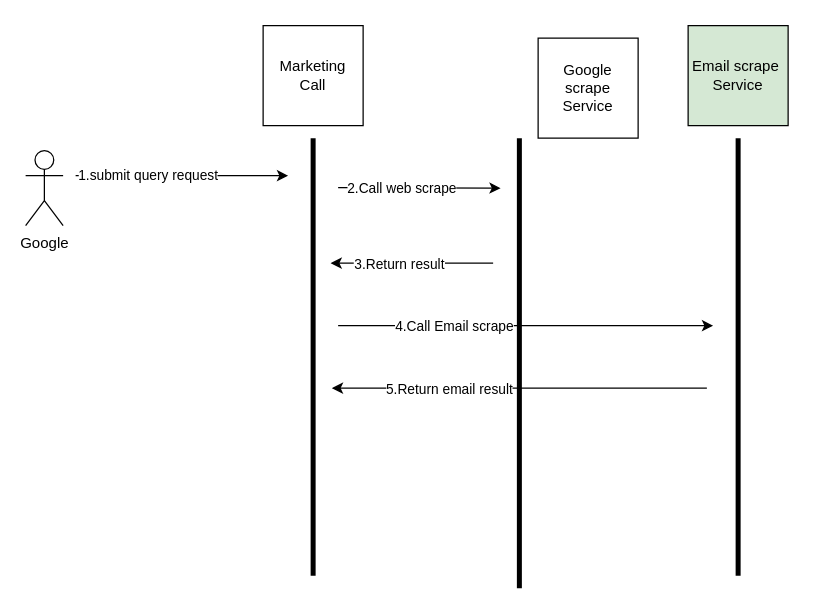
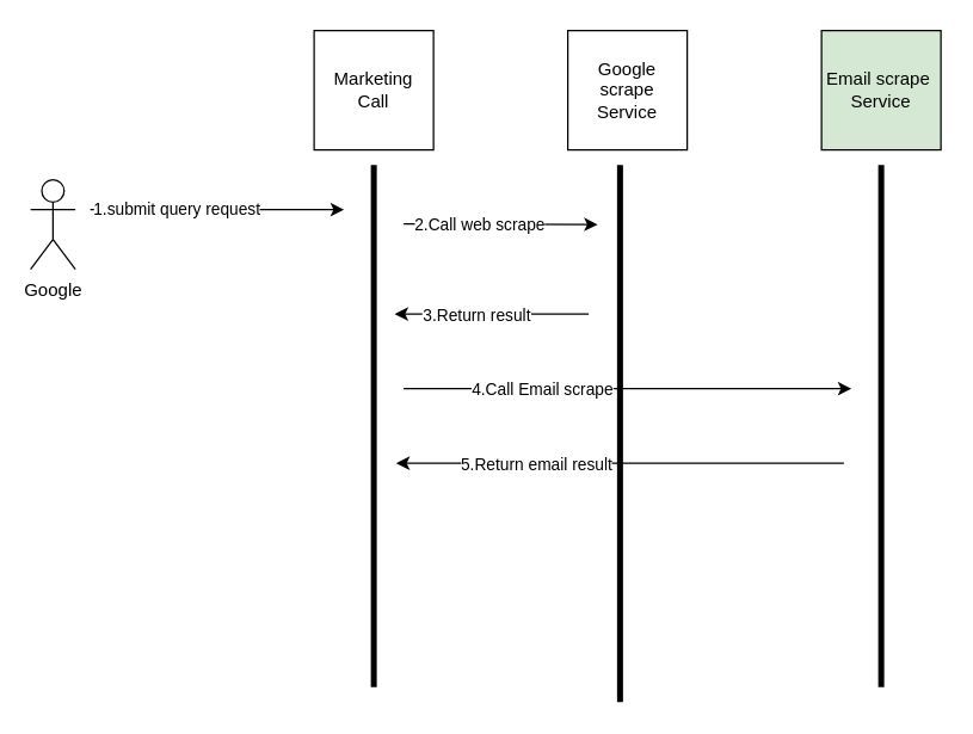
  <mxCell id="0" />
  <mxCell id="1" parent="0" />
  <mxCell id="2" value="Google" style="shape=umlActor;verticalLabelPosition=bottom;verticalAlign=top;html=1;outlineConnect=0;" vertex="1" parent="1"><mxGeometry x="20" y="120" width="30" height="60" as="geometry" /></mxCell>
  <mxCell id="3" value="Marketing&lt;br&gt;Call" style="whiteSpace=wrap;html=1;aspect=fixed;" vertex="1" parent="1"><mxGeometry x="210" y="20" width="80" height="80" as="geometry" /></mxCell>
  <mxCell id="4" value="" style="endArrow=classic;html=1;" edge="1" parent="1"><mxGeometry width="50" height="50" relative="1" as="geometry"><mxPoint x="60" y="140" as="sourcePoint" /><mxPoint x="230" y="140" as="targetPoint" /><Array as="points"><mxPoint x="140" y="140" /></Array></mxGeometry></mxCell>
  <mxCell id="5" value="1.submit query request" style="edgeLabel;html=1;align=center;verticalAlign=middle;resizable=0;points=[];" vertex="1" connectable="0" parent="4"><mxGeometry x="-0.333" y="1" relative="1" as="geometry"><mxPoint as="offset" /></mxGeometry></mxCell>
  <mxCell id="6" value="" style="line;strokeWidth=4;direction=south;html=1;perimeter=backbonePerimeter;points=[];outlineConnect=0;" vertex="1" parent="1"><mxGeometry x="245" y="110" width="10" height="350" as="geometry" /></mxCell>
- <mxCell id="7" value="Google scrape&lt;br&gt;Service" style="whiteSpace=wrap;html=1;aspect=fixed;" vertex="1" parent="1"><mxGeometry x="430" y="30" width="80" height="80" as="geometry" /></mxCell>
+ <mxCell id="7" value="Google scrape&lt;br&gt;Service" style="whiteSpace=wrap;html=1;aspect=fixed;" vertex="1" parent="1"><mxGeometry x="380" y="20" width="80" height="80" as="geometry" /></mxCell>
  <mxCell id="8" value="" style="endArrow=classic;html=1;" edge="1" parent="1"><mxGeometry width="50" height="50" relative="1" as="geometry"><mxPoint x="270" y="149.5" as="sourcePoint" /><mxPoint x="400" y="150" as="targetPoint" /></mxGeometry></mxCell>
  <mxCell id="9" value="2.Call web scrape" style="edgeLabel;html=1;align=center;verticalAlign=middle;resizable=0;points=[];" vertex="1" connectable="0" parent="8"><mxGeometry x="-0.215" relative="1" as="geometry"><mxPoint as="offset" /></mxGeometry></mxCell>
  <mxCell id="10" value="" style="line;strokeWidth=4;direction=south;html=1;perimeter=backbonePerimeter;points=[];outlineConnect=0;" vertex="1" parent="1"><mxGeometry x="410" y="110" width="10" height="360" as="geometry" /></mxCell>
  <mxCell id="11" value="" style="endArrow=classic;html=1;" edge="1" parent="1"><mxGeometry width="50" height="50" relative="1" as="geometry"><mxPoint x="394" y="210" as="sourcePoint" /><mxPoint x="264" y="210" as="targetPoint" /></mxGeometry></mxCell>
  <mxCell id="12" value="3.Return result" style="edgeLabel;html=1;align=center;verticalAlign=middle;resizable=0;points=[];" vertex="1" connectable="0" parent="11"><mxGeometry x="0.169" y="2" relative="1" as="geometry"><mxPoint y="-2" as="offset" /></mxGeometry></mxCell>
  <mxCell id="13" value="Email scrape&amp;nbsp;&lt;br&gt;Service" style="whiteSpace=wrap;html=1;aspect=fixed;fillColor=#d5e8d4;" vertex="1" parent="1"><mxGeometry x="550" y="20" width="80" height="80" as="geometry" /></mxCell>
  <mxCell id="14" value="" style="line;strokeWidth=4;direction=south;html=1;perimeter=backbonePerimeter;points=[];outlineConnect=0;" vertex="1" parent="1"><mxGeometry x="585" y="110" width="10" height="350" as="geometry" /></mxCell>
  <mxCell id="15" value="" style="endArrow=classic;html=1;" edge="1" parent="1"><mxGeometry width="50" height="50" relative="1" as="geometry"><mxPoint x="270" y="260" as="sourcePoint" /><mxPoint x="570" y="260" as="targetPoint" /></mxGeometry></mxCell>
  <mxCell id="16" value="4.Call Email scrape" style="edgeLabel;html=1;align=center;verticalAlign=middle;resizable=0;points=[];" vertex="1" connectable="0" parent="15"><mxGeometry x="-0.387" relative="1" as="geometry"><mxPoint as="offset" /></mxGeometry></mxCell>
  <mxCell id="17" value="" style="endArrow=classic;html=1;" edge="1" parent="1"><mxGeometry width="50" height="50" relative="1" as="geometry"><mxPoint x="565" y="310" as="sourcePoint" /><mxPoint x="265" y="310" as="targetPoint" /></mxGeometry></mxCell>
  <mxCell id="18" value="5.Return email result" style="edgeLabel;html=1;align=center;verticalAlign=middle;resizable=0;points=[];" vertex="1" connectable="0" parent="17"><mxGeometry x="0.38" relative="1" as="geometry"><mxPoint as="offset" /></mxGeometry></mxCell>
